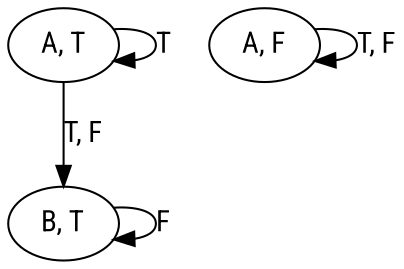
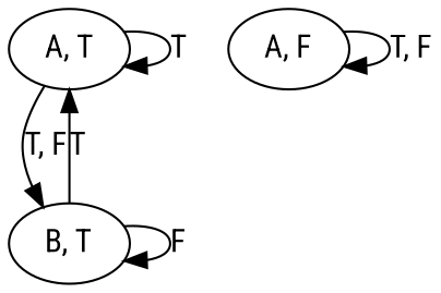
  digraph {
    fontname="Roboto Condensed"
    node [fontname="Roboto Condensed"]
    edge [fontname="Roboto Condensed"]
    n1 [label="A, T"]
    n2 [label="B, T"]
    n3 [label="A, F"]
    n1 -> n1 [label=T]
    n1 -> n2 [label="T, F"]
+   n2 -> n1 [label=T]
    n2 -> n2 [label=F]
    n3 -> n3 [label="T, F"]
  }
